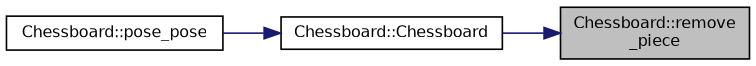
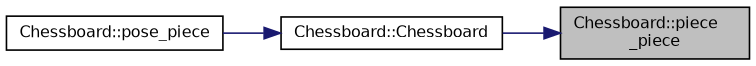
  digraph {
    rankdir=RL
    node [color=black fillcolor=white fontname=Helvetica fontsize=10 shape=record style=filled]
    edge [color=midnightblue dir=back fontname=Helvetica fontsize=10 labelfontname=Helvetica labelfontsize=10 style=solid]
-   n1 [fillcolor=grey75 fontcolor=black height=0.2 label="Chessboard::remove\l_piece" width=0.4]
+   n1 [fillcolor=grey75 fontcolor=black height=0.2 label="Chessboard::piece\l_piece" width=0.4]
    n2 [height=0.2 label="Chessboard::Chessboard" width=0.4]
-   n3 [height=0.2 label="Chessboard::pose_pose" width=0.4]
+   n3 [height=0.2 label="Chessboard::pose_piece" width=0.4]
    n1 -> n2
    n2 -> n3
  }
